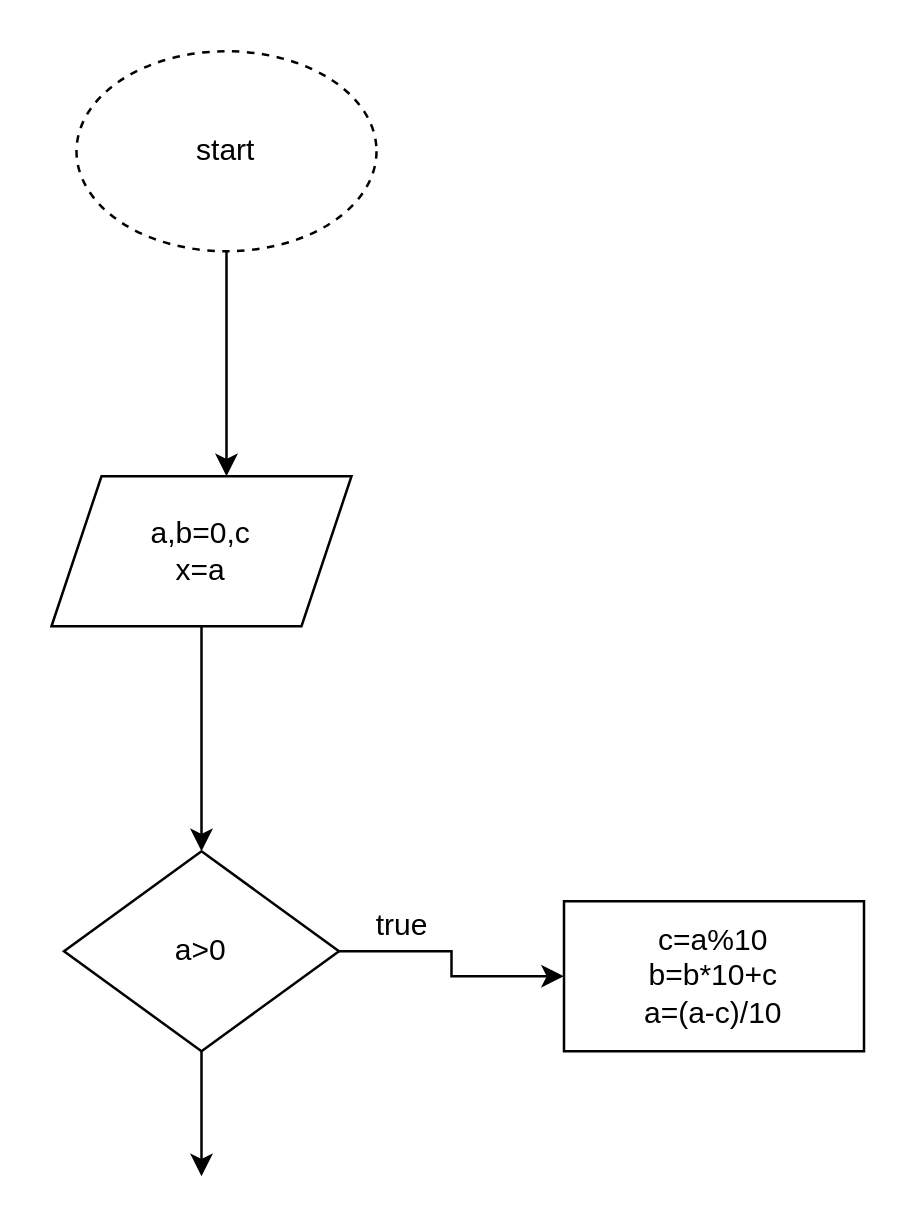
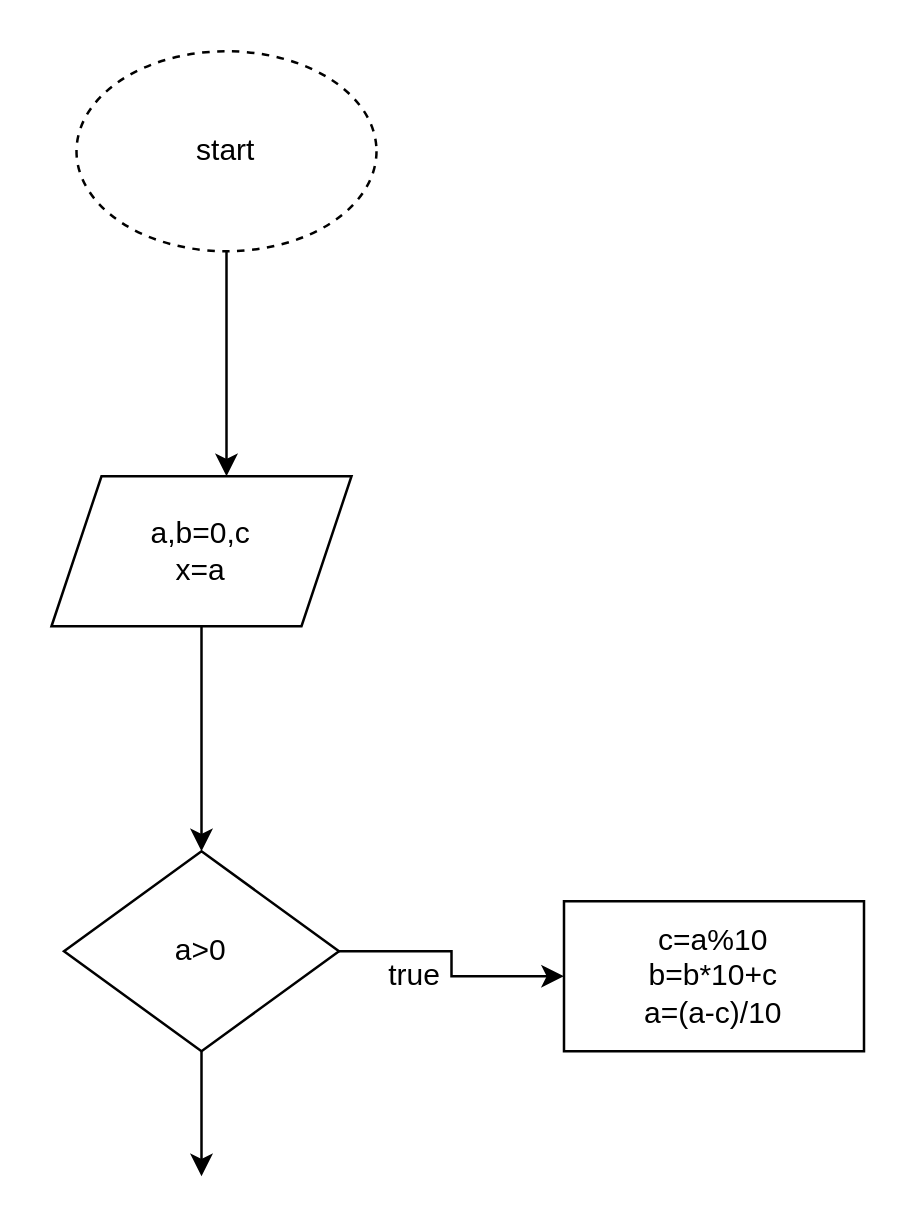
  <mxCell id="0" />
  <mxCell id="1" parent="0" />
  <mxCell id="2" style="edgeStyle=orthogonalEdgeStyle;rounded=0;orthogonalLoop=1;jettySize=auto;html=1;" edge="1" parent="1" source="3"><mxGeometry relative="1" as="geometry"><mxPoint x="90" y="190" as="targetPoint" /></mxGeometry></mxCell>
  <mxCell id="3" value="start" style="ellipse;whiteSpace=wrap;html=1;dashed=1;" vertex="1" parent="1"><mxGeometry x="30" y="20" width="120" height="80" as="geometry" /></mxCell>
  <mxCell id="4" style="edgeStyle=orthogonalEdgeStyle;rounded=0;orthogonalLoop=1;jettySize=auto;html=1;" edge="1" parent="1" source="5"><mxGeometry relative="1" as="geometry"><mxPoint x="80" y="340" as="targetPoint" /></mxGeometry></mxCell>
  <mxCell id="5" value="a,b=0,c&lt;br&gt;x=a" style="shape=parallelogram;perimeter=parallelogramPerimeter;whiteSpace=wrap;html=1;fixedSize=1;" vertex="1" parent="1"><mxGeometry x="20" y="190" width="120" height="60" as="geometry" /></mxCell>
  <mxCell id="6" style="edgeStyle=orthogonalEdgeStyle;rounded=0;orthogonalLoop=1;jettySize=auto;html=1;exitX=0.5;exitY=1;exitDx=0;exitDy=0;" edge="1" parent="1" source="8"><mxGeometry relative="1" as="geometry"><mxPoint x="80" y="470" as="targetPoint" /></mxGeometry></mxCell>
  <mxCell id="7" style="edgeStyle=orthogonalEdgeStyle;rounded=0;orthogonalLoop=1;jettySize=auto;html=1;" edge="1" parent="1" source="8" target="9"><mxGeometry relative="1" as="geometry"><mxPoint x="290" y="380" as="targetPoint" /></mxGeometry></mxCell>
  <mxCell id="8" value="a&amp;gt;0" style="rhombus;whiteSpace=wrap;html=1;" vertex="1" parent="1"><mxGeometry x="25" y="340" width="110" height="80" as="geometry" /></mxCell>
  <mxCell id="9" value="c=a%10&lt;br&gt;b=b*10+c&lt;br&gt;a=(a-c)/10" style="rounded=0;whiteSpace=wrap;html=1;" vertex="1" parent="1"><mxGeometry x="225" y="360" width="120" height="60" as="geometry" /></mxCell>
- <mxCell id="10" value="true" style="text;html=1;align=center;verticalAlign=middle;resizable=0;points=[];autosize=1;strokeColor=none;" vertex="1" parent="1"><mxGeometry x="140" y="360" width="40" height="20" as="geometry" /></mxCell>
+ <mxCell id="10" value="true" style="text;html=1;align=center;verticalAlign=middle;resizable=0;points=[];autosize=1;strokeColor=none;" vertex="1" parent="1"><mxGeometry x="145" y="380" width="40" height="20" as="geometry" /></mxCell>
